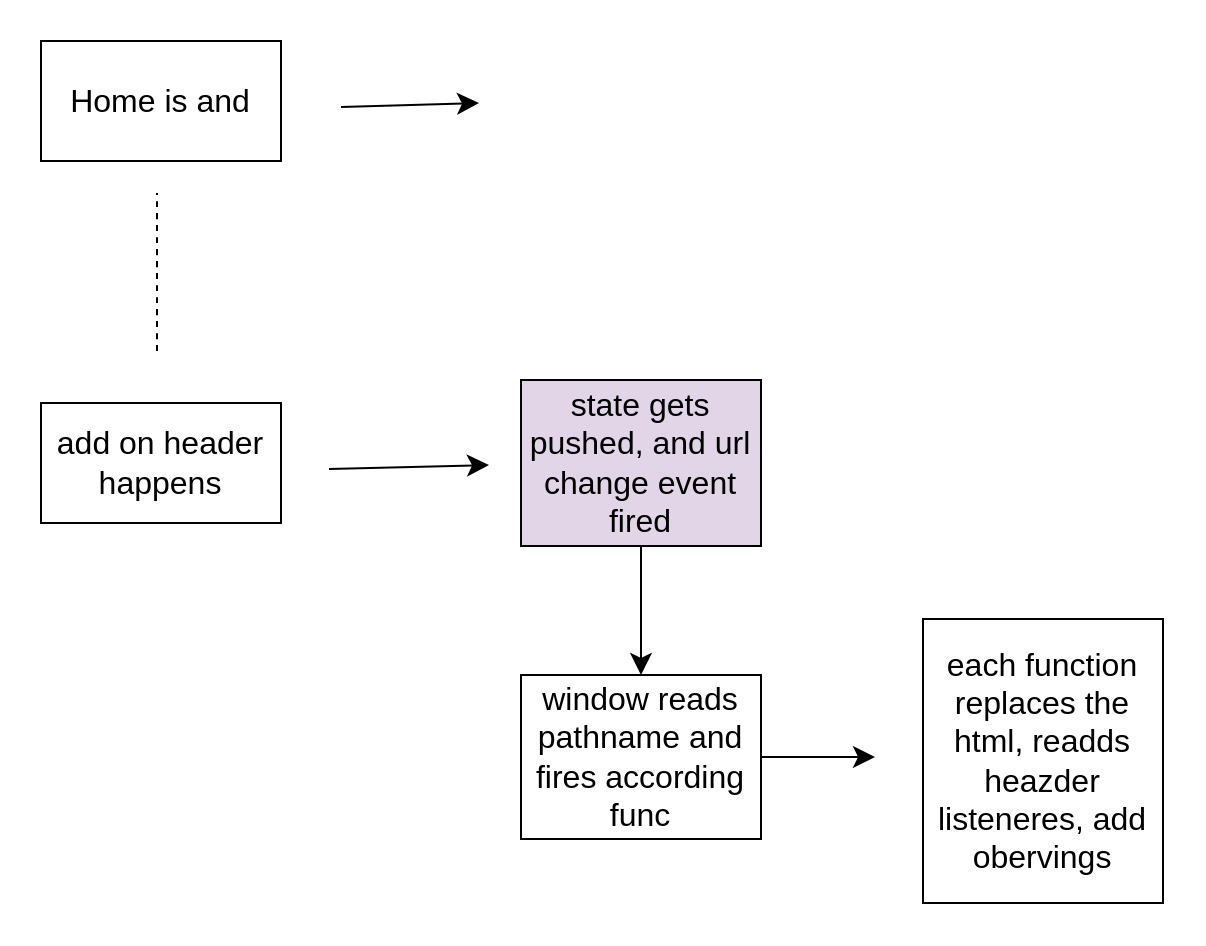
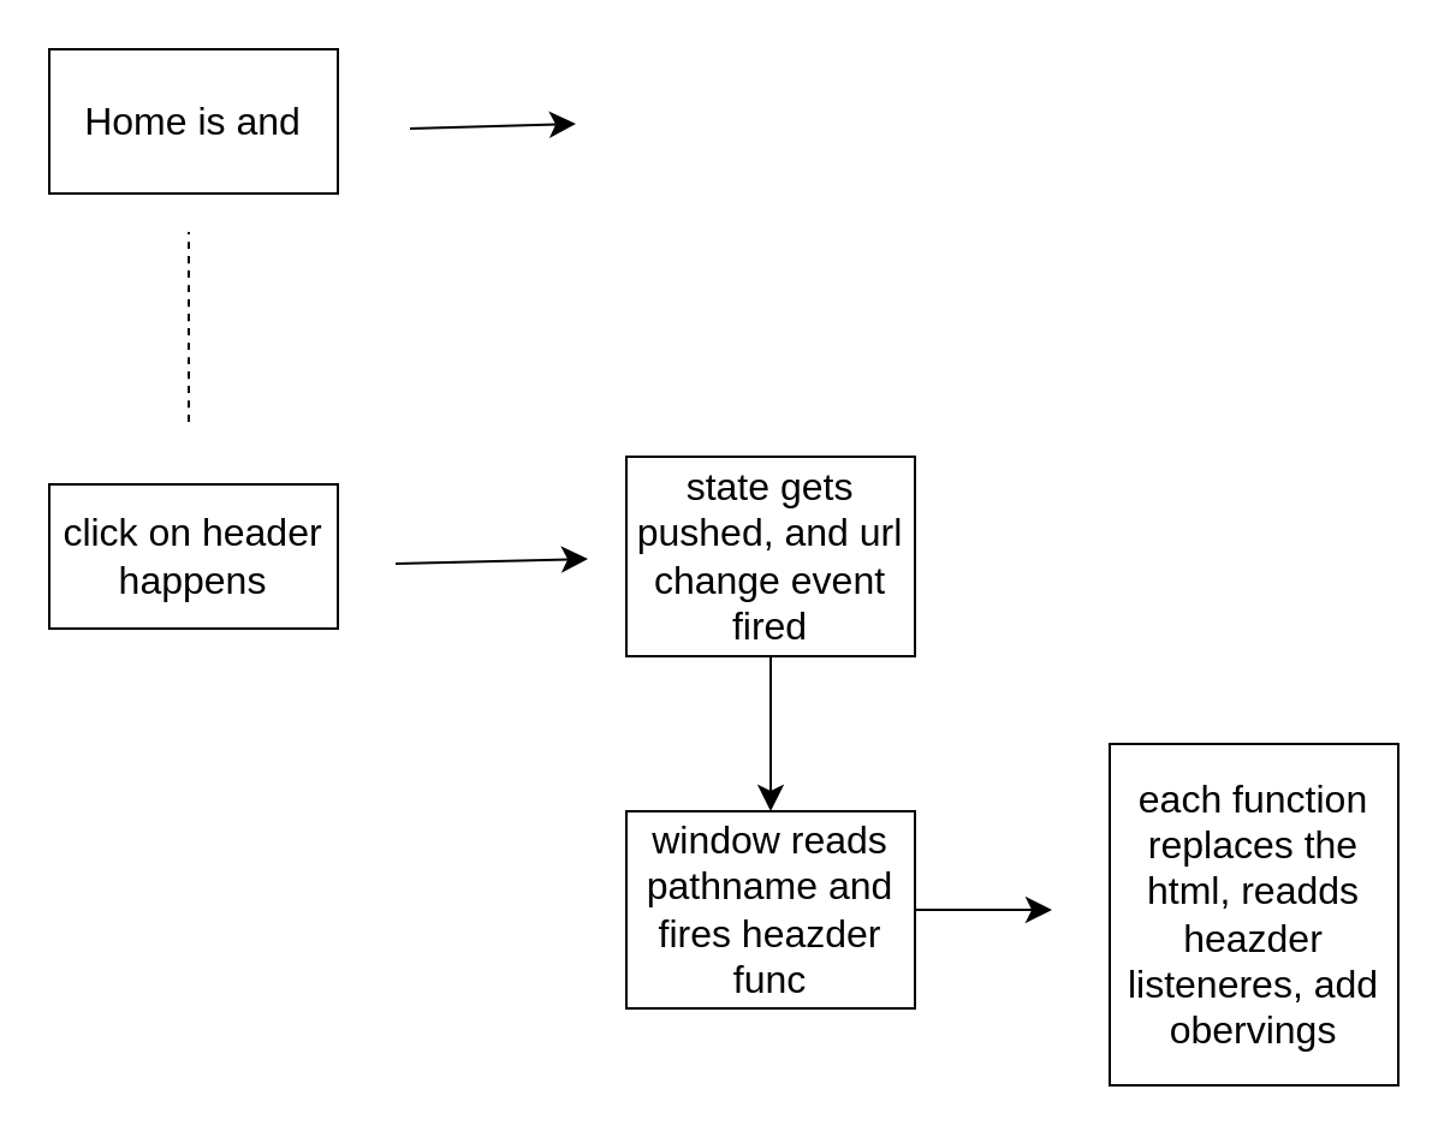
  <mxCell id="0" />
  <mxCell id="1" parent="0" />
  <mxCell id="2" value="Home is and" style="rounded=0;whiteSpace=wrap;html=1;fontSize=16;" vertex="1" parent="1"><mxGeometry x="20" y="20" width="120" height="60" as="geometry" /></mxCell>
  <mxCell id="3" value="" style="endArrow=classic;html=1;rounded=0;fontSize=12;startSize=8;endSize=8;curved=1;" edge="1" parent="1"><mxGeometry width="50" height="50" relative="1" as="geometry"><mxPoint x="170" y="53" as="sourcePoint" /><mxPoint x="239" y="51" as="targetPoint" /></mxGeometry></mxCell>
  <mxCell id="4" value="" style="endArrow=none;dashed=1;html=1;rounded=0;fontSize=12;startSize=8;endSize=8;curved=1;" edge="1" parent="1"><mxGeometry width="50" height="50" relative="1" as="geometry"><mxPoint x="78" y="175" as="sourcePoint" /><mxPoint x="78" y="96" as="targetPoint" /></mxGeometry></mxCell>
- <mxCell id="5" value="add on header happens" style="rounded=0;whiteSpace=wrap;html=1;fontSize=16;" vertex="1" parent="1"><mxGeometry x="20" y="201" width="120" height="60" as="geometry" /></mxCell>
+ <mxCell id="5" value="click on header happens" style="rounded=0;whiteSpace=wrap;html=1;fontSize=16;" vertex="1" parent="1"><mxGeometry x="20" y="201" width="120" height="60" as="geometry" /></mxCell>
  <mxCell id="6" value="" style="endArrow=classic;html=1;rounded=0;fontSize=12;startSize=8;endSize=8;curved=1;" edge="1" parent="1"><mxGeometry width="50" height="50" relative="1" as="geometry"><mxPoint x="164" y="234" as="sourcePoint" /><mxPoint x="244" y="232" as="targetPoint" /></mxGeometry></mxCell>
  <mxCell id="7" style="edgeStyle=none;curved=1;rounded=0;orthogonalLoop=1;jettySize=auto;html=1;exitX=0.5;exitY=1;exitDx=0;exitDy=0;fontSize=12;startSize=8;endSize=8;" edge="1" parent="1" source="8"><mxGeometry relative="1" as="geometry"><mxPoint x="320" y="337" as="targetPoint" /></mxGeometry></mxCell>
- <mxCell id="8" value="state gets pushed, and url change event fired" style="rounded=0;whiteSpace=wrap;html=1;fontSize=16;fillColor=#e1d5e7;" vertex="1" parent="1"><mxGeometry x="260" y="189.5" width="120" height="83" as="geometry" /></mxCell>
+ <mxCell id="8" value="state gets pushed, and url change event fired" style="rounded=0;whiteSpace=wrap;html=1;fontSize=16;" vertex="1" parent="1"><mxGeometry x="260" y="189.5" width="120" height="83" as="geometry" /></mxCell>
  <mxCell id="9" style="edgeStyle=none;curved=1;rounded=0;orthogonalLoop=1;jettySize=auto;html=1;fontSize=12;startSize=8;endSize=8;" edge="1" parent="1" source="10"><mxGeometry relative="1" as="geometry"><mxPoint x="437" y="378" as="targetPoint" /></mxGeometry></mxCell>
- <mxCell id="10" value="window reads pathname and fires according func" style="rounded=0;whiteSpace=wrap;html=1;fontSize=16;" vertex="1" parent="1"><mxGeometry x="260" y="337" width="120" height="82" as="geometry" /></mxCell>
+ <mxCell id="10" value="window reads pathname and fires heazder func" style="rounded=0;whiteSpace=wrap;html=1;fontSize=16;" vertex="1" parent="1"><mxGeometry x="260" y="337" width="120" height="82" as="geometry" /></mxCell>
  <mxCell id="11" value="each function replaces the html, readds heazder listeneres, add obervings" style="rounded=0;whiteSpace=wrap;html=1;fontSize=16;" vertex="1" parent="1"><mxGeometry x="461" y="309" width="120" height="142" as="geometry" /></mxCell>
